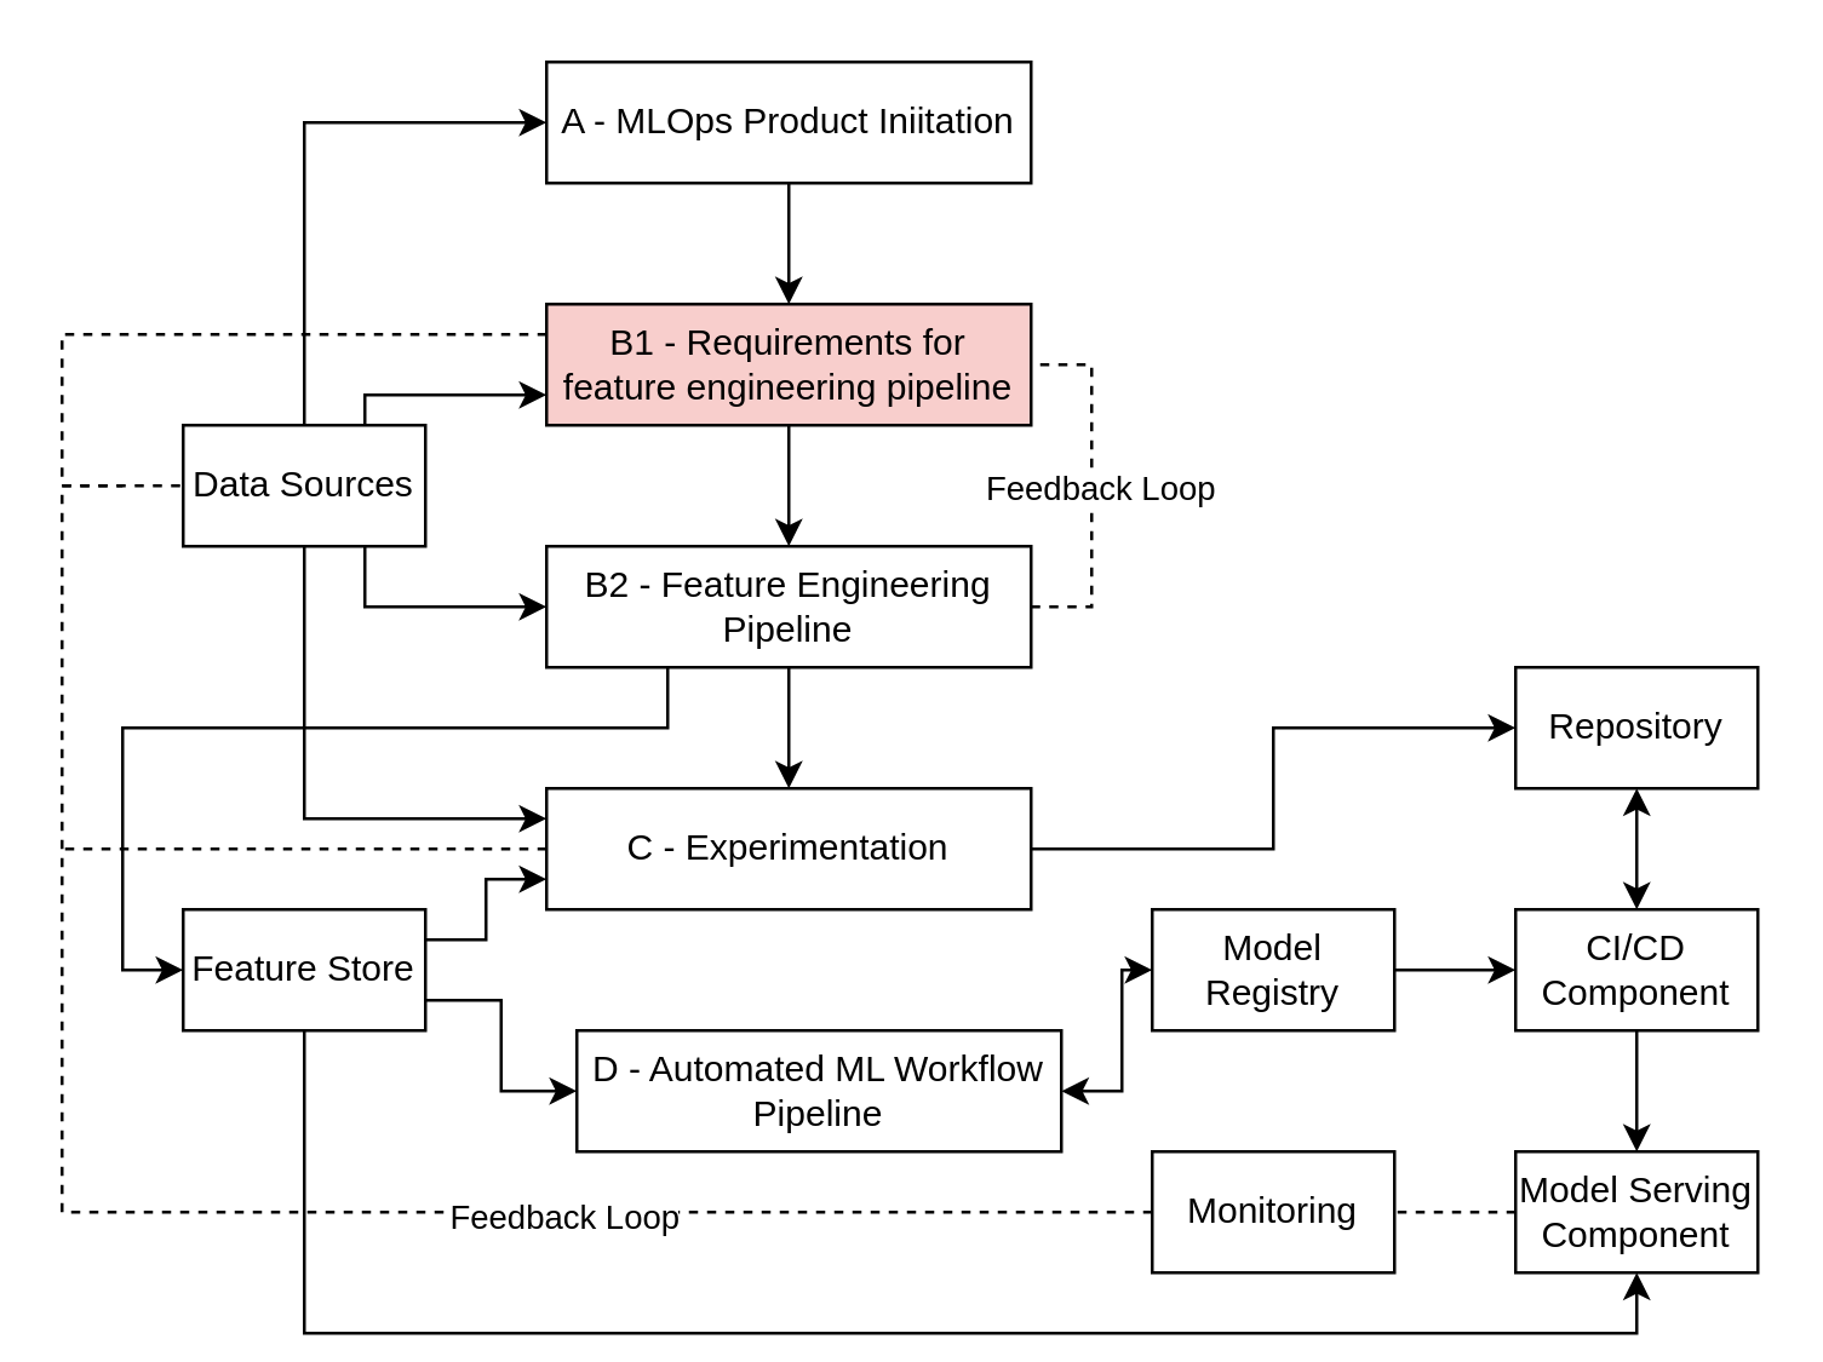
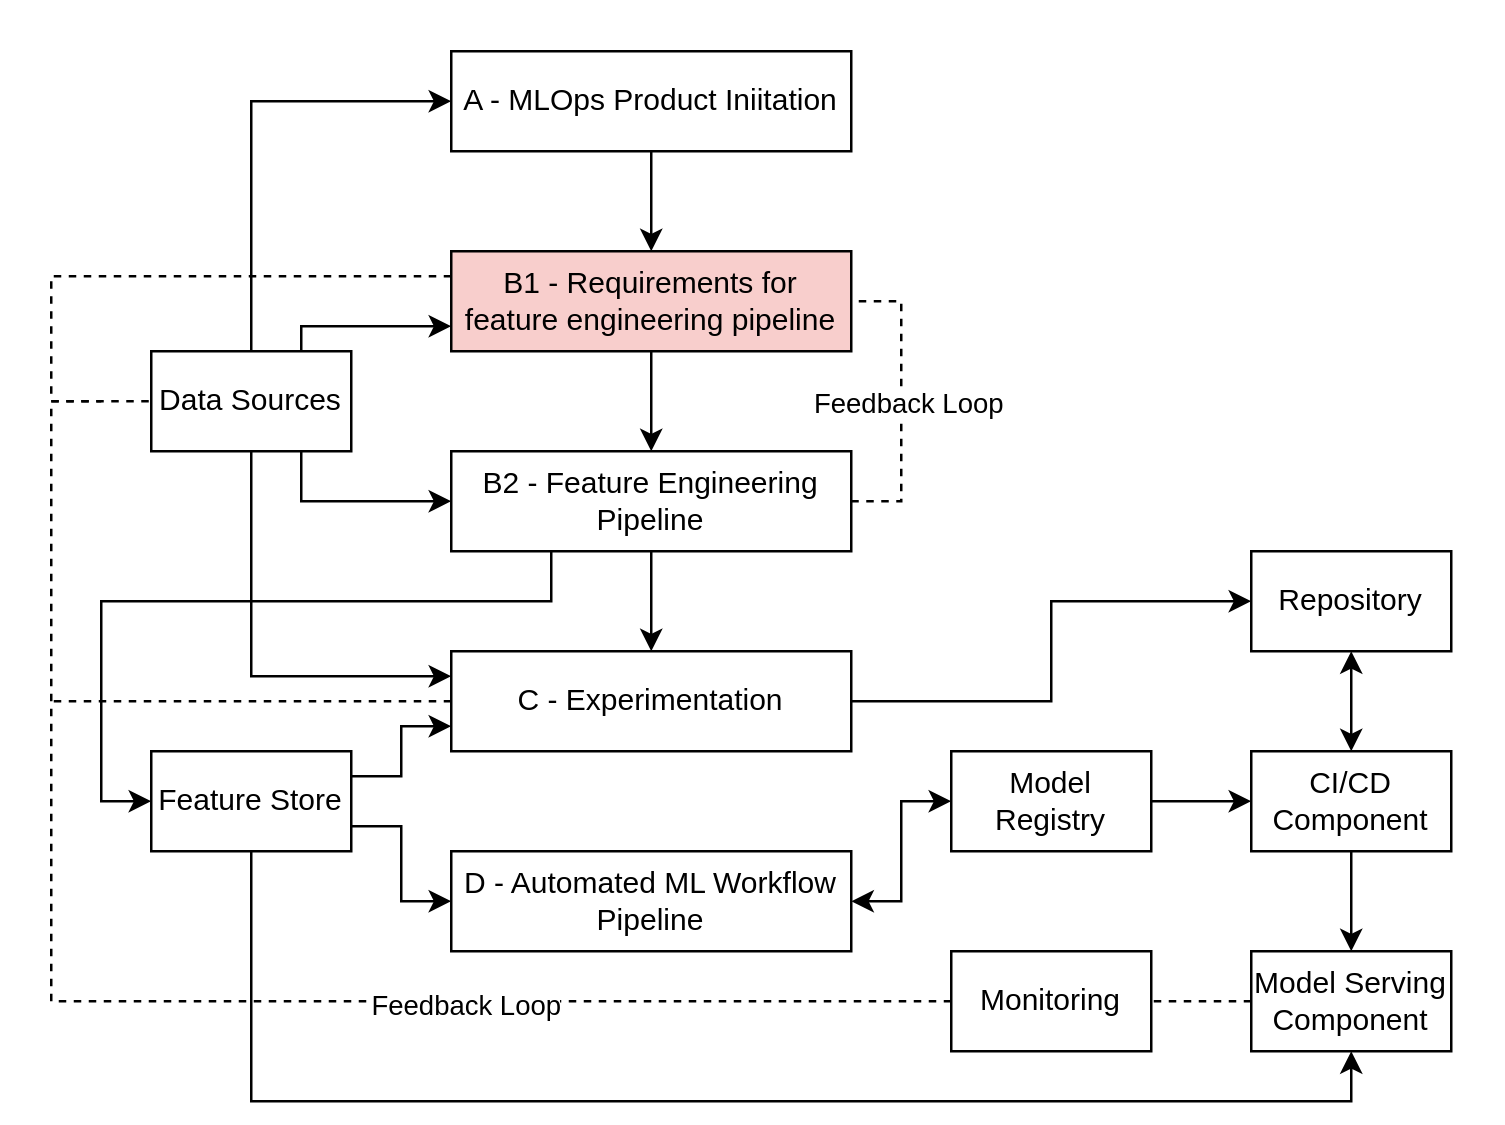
  <mxCell id="0" />
  <mxCell id="1" parent="0" />
  <mxCell id="2" style="edgeStyle=orthogonalEdgeStyle;rounded=0;orthogonalLoop=1;jettySize=auto;html=1;exitX=0.5;exitY=1;exitDx=0;exitDy=0;entryX=0.5;entryY=0;entryDx=0;entryDy=0;" parent="1" source="3" target="6" edge="1"><mxGeometry relative="1" as="geometry"><Array as="points"><mxPoint x="260" y="80" /><mxPoint x="260" y="80" /></Array></mxGeometry></mxCell>
  <mxCell id="3" value="A - MLOps Product Iniitation" style="rounded=0;whiteSpace=wrap;html=1;" parent="1" vertex="1"><mxGeometry x="180" y="20" width="160" height="40" as="geometry" /></mxCell>
  <mxCell id="4" style="edgeStyle=orthogonalEdgeStyle;rounded=0;orthogonalLoop=1;jettySize=auto;html=1;exitX=0.5;exitY=1;exitDx=0;exitDy=0;" parent="1" source="6" target="11" edge="1"><mxGeometry relative="1" as="geometry" /></mxCell>
  <mxCell id="5" style="edgeStyle=orthogonalEdgeStyle;rounded=0;orthogonalLoop=1;jettySize=auto;html=1;exitX=0;exitY=0.25;exitDx=0;exitDy=0;endArrow=none;endFill=0;dashed=1;" parent="1" source="6" edge="1"><mxGeometry relative="1" as="geometry"><mxPoint x="40" y="160" as="targetPoint" /><Array as="points"><mxPoint x="20" y="110" /><mxPoint x="20" y="160" /></Array></mxGeometry></mxCell>
  <mxCell id="6" value="B1 - Requirements for feature engineering pipeline" style="rounded=0;whiteSpace=wrap;html=1;fillColor=#f8cecc;" parent="1" vertex="1"><mxGeometry x="180" y="100" width="160" height="40" as="geometry" /></mxCell>
  <mxCell id="7" style="edgeStyle=orthogonalEdgeStyle;rounded=0;orthogonalLoop=1;jettySize=auto;html=1;exitX=0.5;exitY=1;exitDx=0;exitDy=0;entryX=0.5;entryY=0;entryDx=0;entryDy=0;" parent="1" source="11" target="14" edge="1"><mxGeometry relative="1" as="geometry" /></mxCell>
  <mxCell id="8" style="edgeStyle=orthogonalEdgeStyle;rounded=0;orthogonalLoop=1;jettySize=auto;html=1;exitX=1;exitY=0.5;exitDx=0;exitDy=0;entryX=1;entryY=0.5;entryDx=0;entryDy=0;endArrow=none;endFill=0;dashed=1;" parent="1" source="11" target="6" edge="1"><mxGeometry relative="1" as="geometry" /></mxCell>
  <mxCell id="9" value="Feedback Loop" style="edgeLabel;html=1;align=center;verticalAlign=middle;resizable=0;points=[];" parent="8" vertex="1" connectable="0"><mxGeometry x="0.161" y="-2" relative="1" as="geometry"><mxPoint y="10" as="offset" /></mxGeometry></mxCell>
  <mxCell id="10" style="edgeStyle=orthogonalEdgeStyle;rounded=0;orthogonalLoop=1;jettySize=auto;html=1;exitX=0.25;exitY=1;exitDx=0;exitDy=0;entryX=0;entryY=0.5;entryDx=0;entryDy=0;" parent="1" source="11" target="36" edge="1"><mxGeometry relative="1" as="geometry"><Array as="points"><mxPoint x="220" y="240" /><mxPoint x="40" y="240" /><mxPoint x="40" y="320" /></Array></mxGeometry></mxCell>
  <mxCell id="11" value="B2 - Feature Engineering Pipeline" style="rounded=0;whiteSpace=wrap;html=1;" parent="1" vertex="1"><mxGeometry x="180" y="180" width="160" height="40" as="geometry" /></mxCell>
  <mxCell id="12" style="edgeStyle=orthogonalEdgeStyle;rounded=0;orthogonalLoop=1;jettySize=auto;html=1;exitX=1;exitY=0.5;exitDx=0;exitDy=0;" parent="1" source="14" target="22" edge="1"><mxGeometry relative="1" as="geometry" /></mxCell>
  <mxCell id="13" style="edgeStyle=orthogonalEdgeStyle;rounded=0;orthogonalLoop=1;jettySize=auto;html=1;exitX=0;exitY=0.5;exitDx=0;exitDy=0;endArrow=none;endFill=0;dashed=1;" parent="1" source="14" edge="1"><mxGeometry relative="1" as="geometry"><mxPoint x="20" y="280" as="targetPoint" /></mxGeometry></mxCell>
  <mxCell id="14" value="C - Experimentation" style="rounded=0;whiteSpace=wrap;html=1;" parent="1" vertex="1"><mxGeometry x="180" y="260" width="160" height="40" as="geometry" /></mxCell>
  <mxCell id="15" style="edgeStyle=orthogonalEdgeStyle;rounded=0;orthogonalLoop=1;jettySize=auto;html=1;exitX=1;exitY=0.5;exitDx=0;exitDy=0;entryX=0;entryY=0.5;entryDx=0;entryDy=0;startArrow=classic;startFill=1;" parent="1" source="16" target="18" edge="1"><mxGeometry relative="1" as="geometry" /></mxCell>
- <mxCell id="16" value="D - Automated ML Workflow Pipeline" style="rounded=0;whiteSpace=wrap;html=1;" parent="1" vertex="1"><mxGeometry x="190" y="340" width="160" height="40" as="geometry" /></mxCell>
+ <mxCell id="16" value="D - Automated ML Workflow Pipeline" style="rounded=0;whiteSpace=wrap;html=1;" parent="1" vertex="1"><mxGeometry x="180" y="340" width="160" height="40" as="geometry" /></mxCell>
  <mxCell id="17" style="edgeStyle=orthogonalEdgeStyle;rounded=0;orthogonalLoop=1;jettySize=auto;html=1;exitX=1;exitY=0.5;exitDx=0;exitDy=0;entryX=0;entryY=0.5;entryDx=0;entryDy=0;" parent="1" source="18" target="20" edge="1"><mxGeometry relative="1" as="geometry" /></mxCell>
  <mxCell id="18" value="Model Registry" style="rounded=0;whiteSpace=wrap;html=1;" parent="1" vertex="1"><mxGeometry x="380" y="300" width="80" height="40" as="geometry" /></mxCell>
  <mxCell id="19" style="edgeStyle=orthogonalEdgeStyle;rounded=0;orthogonalLoop=1;jettySize=auto;html=1;exitX=0.5;exitY=1;exitDx=0;exitDy=0;entryX=0.5;entryY=0;entryDx=0;entryDy=0;" parent="1" source="20" target="29" edge="1"><mxGeometry relative="1" as="geometry" /></mxCell>
  <mxCell id="20" value="CI/CD Component" style="rounded=0;whiteSpace=wrap;html=1;" parent="1" vertex="1"><mxGeometry x="500" y="300" width="80" height="40" as="geometry" /></mxCell>
  <mxCell id="21" style="edgeStyle=orthogonalEdgeStyle;rounded=0;orthogonalLoop=1;jettySize=auto;html=1;exitX=0.5;exitY=1;exitDx=0;exitDy=0;entryX=0.5;entryY=0;entryDx=0;entryDy=0;startArrow=classic;startFill=1;" parent="1" source="22" target="20" edge="1"><mxGeometry relative="1" as="geometry" /></mxCell>
  <mxCell id="22" value="Repository" style="rounded=0;whiteSpace=wrap;html=1;" parent="1" vertex="1"><mxGeometry x="500" y="220" width="80" height="40" as="geometry" /></mxCell>
  <mxCell id="23" style="edgeStyle=orthogonalEdgeStyle;rounded=0;orthogonalLoop=1;jettySize=auto;html=1;exitX=0.5;exitY=0;exitDx=0;exitDy=0;entryX=0;entryY=0.5;entryDx=0;entryDy=0;" parent="1" source="27" target="3" edge="1"><mxGeometry relative="1" as="geometry" /></mxCell>
  <mxCell id="24" style="edgeStyle=orthogonalEdgeStyle;rounded=0;orthogonalLoop=1;jettySize=auto;html=1;exitX=0.75;exitY=0;exitDx=0;exitDy=0;entryX=0;entryY=0.75;entryDx=0;entryDy=0;" parent="1" source="27" target="6" edge="1"><mxGeometry relative="1" as="geometry"><Array as="points"><mxPoint x="120" y="130" /></Array></mxGeometry></mxCell>
  <mxCell id="25" style="edgeStyle=orthogonalEdgeStyle;rounded=0;orthogonalLoop=1;jettySize=auto;html=1;exitX=0.75;exitY=1;exitDx=0;exitDy=0;entryX=0;entryY=0.5;entryDx=0;entryDy=0;" parent="1" source="27" target="11" edge="1"><mxGeometry relative="1" as="geometry"><Array as="points"><mxPoint x="120" y="200" /></Array></mxGeometry></mxCell>
  <mxCell id="26" style="edgeStyle=orthogonalEdgeStyle;rounded=0;orthogonalLoop=1;jettySize=auto;html=1;exitX=0.5;exitY=1;exitDx=0;exitDy=0;entryX=0;entryY=0.25;entryDx=0;entryDy=0;" parent="1" source="27" target="14" edge="1"><mxGeometry relative="1" as="geometry" /></mxCell>
  <mxCell id="27" value="Data Sources" style="rounded=0;whiteSpace=wrap;html=1;" parent="1" vertex="1"><mxGeometry x="60" y="140" width="80" height="40" as="geometry" /></mxCell>
  <mxCell id="28" style="edgeStyle=orthogonalEdgeStyle;rounded=0;orthogonalLoop=1;jettySize=auto;html=1;exitX=0;exitY=0.5;exitDx=0;exitDy=0;entryX=1;entryY=0.5;entryDx=0;entryDy=0;endArrow=none;endFill=0;dashed=1;" parent="1" source="29" target="32" edge="1"><mxGeometry relative="1" as="geometry" /></mxCell>
  <mxCell id="29" value="Model Serving Component" style="rounded=0;whiteSpace=wrap;html=1;" parent="1" vertex="1"><mxGeometry x="500" y="380" width="80" height="40" as="geometry" /></mxCell>
  <mxCell id="30" style="edgeStyle=orthogonalEdgeStyle;rounded=0;orthogonalLoop=1;jettySize=auto;html=1;exitX=0;exitY=0.5;exitDx=0;exitDy=0;entryX=0;entryY=0.5;entryDx=0;entryDy=0;endArrow=none;endFill=0;dashed=1;" parent="1" source="32" target="27" edge="1"><mxGeometry relative="1" as="geometry"><Array as="points"><mxPoint x="20" y="400" /><mxPoint x="20" y="160" /></Array></mxGeometry></mxCell>
  <mxCell id="31" value="Feedback Loop" style="edgeLabel;html=1;align=center;verticalAlign=middle;resizable=0;points=[];" parent="30" vertex="1" connectable="0"><mxGeometry x="-0.392" y="1" relative="1" as="geometry"><mxPoint as="offset" /></mxGeometry></mxCell>
  <mxCell id="32" value="Monitoring" style="rounded=0;whiteSpace=wrap;html=1;" parent="1" vertex="1"><mxGeometry x="380" y="380" width="80" height="40" as="geometry" /></mxCell>
  <mxCell id="33" style="edgeStyle=orthogonalEdgeStyle;rounded=0;orthogonalLoop=1;jettySize=auto;html=1;exitX=1;exitY=0.25;exitDx=0;exitDy=0;entryX=0;entryY=0.75;entryDx=0;entryDy=0;" parent="1" source="36" target="14" edge="1"><mxGeometry relative="1" as="geometry" /></mxCell>
  <mxCell id="34" style="edgeStyle=orthogonalEdgeStyle;rounded=0;orthogonalLoop=1;jettySize=auto;html=1;exitX=1;exitY=0.75;exitDx=0;exitDy=0;entryX=0;entryY=0.5;entryDx=0;entryDy=0;" parent="1" source="36" target="16" edge="1"><mxGeometry relative="1" as="geometry" /></mxCell>
  <mxCell id="35" style="edgeStyle=orthogonalEdgeStyle;rounded=0;orthogonalLoop=1;jettySize=auto;html=1;exitX=0.5;exitY=1;exitDx=0;exitDy=0;entryX=0.5;entryY=1;entryDx=0;entryDy=0;" parent="1" source="36" target="29" edge="1"><mxGeometry relative="1" as="geometry" /></mxCell>
  <mxCell id="36" value="Feature Store" style="rounded=0;whiteSpace=wrap;html=1;" parent="1" vertex="1"><mxGeometry x="60" y="300" width="80" height="40" as="geometry" /></mxCell>
